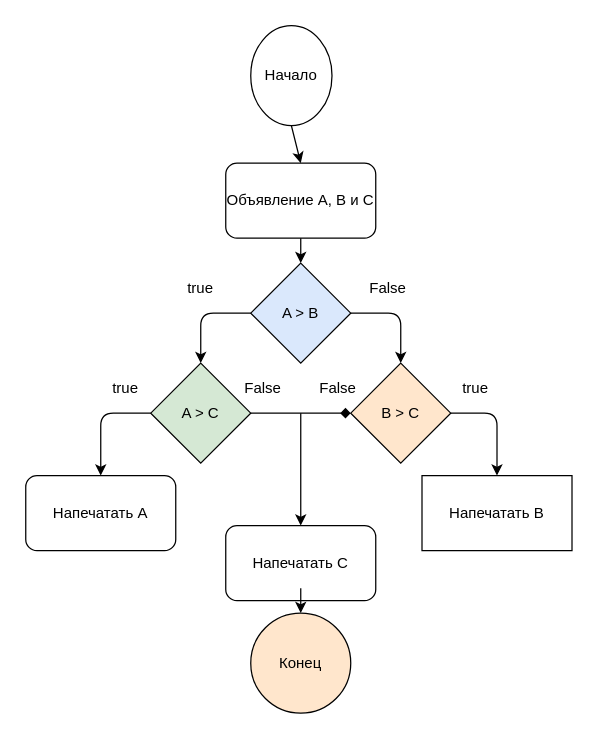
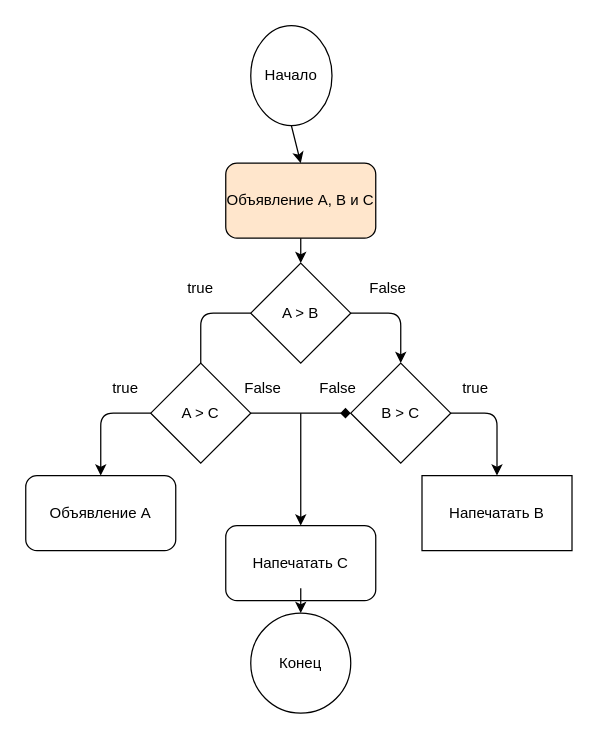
  <mxCell id="0" />
  <mxCell id="1" parent="0" />
  <mxCell id="2" value="Начало" style="ellipse;whiteSpace=wrap;html=1;aspect=fixed;" vertex="1" parent="1"><mxGeometry x="200" y="20" width="65" height="80" as="geometry" /></mxCell>
  <mxCell id="3" value="" style="endArrow=classic;html=1;exitX=0.5;exitY=1;exitDx=0;exitDy=0;" edge="1" parent="1" source="2"><mxGeometry width="50" height="50" relative="1" as="geometry"><mxPoint x="220" y="290" as="sourcePoint" /><mxPoint x="240" y="130" as="targetPoint" /></mxGeometry></mxCell>
- <mxCell id="4" value="Объявление А, B и С" style="rounded=1;whiteSpace=wrap;html=1;" vertex="1" parent="1"><mxGeometry x="180" y="130" width="120" height="60" as="geometry" /></mxCell>
+ <mxCell id="4" value="Объявление А, B и С" style="rounded=1;whiteSpace=wrap;html=1;fillColor=#ffe6cc;" vertex="1" parent="1"><mxGeometry x="180" y="130" width="120" height="60" as="geometry" /></mxCell>
  <mxCell id="5" value="" style="endArrow=classic;html=1;exitX=0.5;exitY=1;exitDx=0;exitDy=0;" edge="1" parent="1" source="4"><mxGeometry width="50" height="50" relative="1" as="geometry"><mxPoint x="220" y="180" as="sourcePoint" /><mxPoint x="240" y="210" as="targetPoint" /></mxGeometry></mxCell>
- <mxCell id="6" value="A &amp;gt; B" style="rhombus;whiteSpace=wrap;html=1;fillColor=#dae8fc;" vertex="1" parent="1"><mxGeometry x="200" y="210" width="80" height="80" as="geometry" /></mxCell>
- <mxCell id="7" value="" style="endArrow=classic;html=1;entryX=0.5;entryY=0;entryDx=0;entryDy=0;exitX=0;exitY=0.5;exitDx=0;exitDy=0;" edge="1" parent="1" source="6" target="9"><mxGeometry width="50" height="50" relative="1" as="geometry"><mxPoint x="160" y="250" as="sourcePoint" /><mxPoint x="160" y="280" as="targetPoint" /><Array as="points"><mxPoint x="160" y="250" /></Array></mxGeometry></mxCell>
+ <mxCell id="6" value="A &amp;gt; B" style="rhombus;whiteSpace=wrap;html=1;" vertex="1" parent="1"><mxGeometry x="200" y="210" width="80" height="80" as="geometry" /></mxCell>
+ <mxCell id="7" value="" style="endArrow=none;html=1;entryX=0.5;entryY=0;entryDx=0;entryDy=0;exitX=0;exitY=0.5;exitDx=0;exitDy=0;" edge="1" parent="1" source="6" target="9"><mxGeometry width="50" height="50" relative="1" as="geometry"><mxPoint x="160" y="250" as="sourcePoint" /><mxPoint x="160" y="280" as="targetPoint" /><Array as="points"><mxPoint x="160" y="250" /></Array></mxGeometry></mxCell>
  <mxCell id="8" value="true" style="text;html=1;strokeColor=none;fillColor=none;align=center;verticalAlign=middle;whiteSpace=wrap;rounded=0;" vertex="1" parent="1"><mxGeometry x="140" y="220" width="40" height="20" as="geometry" /></mxCell>
- <mxCell id="9" value="A &amp;gt; C" style="rhombus;whiteSpace=wrap;html=1;fillColor=#d5e8d4;" vertex="1" parent="1"><mxGeometry x="120" y="290" width="80" height="80" as="geometry" /></mxCell>
- <mxCell id="10" value="Напечатать А" style="rounded=1;whiteSpace=wrap;html=1;" vertex="1" parent="1"><mxGeometry x="20" y="380" width="120" height="60" as="geometry" /></mxCell>
+ <mxCell id="9" value="A &amp;gt; C" style="rhombus;whiteSpace=wrap;html=1;" vertex="1" parent="1"><mxGeometry x="120" y="290" width="80" height="80" as="geometry" /></mxCell>
+ <mxCell id="10" value="Объявление А" style="rounded=1;whiteSpace=wrap;html=1;" vertex="1" parent="1"><mxGeometry x="20" y="380" width="120" height="60" as="geometry" /></mxCell>
  <mxCell id="11" value="False" style="text;html=1;strokeColor=none;fillColor=none;align=center;verticalAlign=middle;whiteSpace=wrap;rounded=0;" vertex="1" parent="1"><mxGeometry x="290" y="220" width="40" height="20" as="geometry" /></mxCell>
- <mxCell id="12" value="B &amp;gt; C" style="rhombus;whiteSpace=wrap;html=1;fillColor=#ffe6cc;" vertex="1" parent="1"><mxGeometry x="280" y="290" width="80" height="80" as="geometry" /></mxCell>
+ <mxCell id="12" value="B &amp;gt; C" style="rhombus;whiteSpace=wrap;html=1;" vertex="1" parent="1"><mxGeometry x="280" y="290" width="80" height="80" as="geometry" /></mxCell>
  <mxCell id="13" value="Напечатать B" style="whiteSpace=wrap;html=1;rounded=0;" vertex="1" parent="1"><mxGeometry x="337" y="380" width="120" height="60" as="geometry" /></mxCell>
  <mxCell id="14" value="true" style="text;html=1;strokeColor=none;fillColor=none;align=center;verticalAlign=middle;whiteSpace=wrap;rounded=0;" vertex="1" parent="1"><mxGeometry x="360" y="300" width="40" height="20" as="geometry" /></mxCell>
  <mxCell id="15" value="" style="endArrow=classic;html=1;exitX=0;exitY=0.5;exitDx=0;exitDy=0;" edge="1" parent="1" source="9"><mxGeometry width="50" height="50" relative="1" as="geometry"><mxPoint x="80" y="330" as="sourcePoint" /><mxPoint x="80" y="380" as="targetPoint" /><Array as="points"><mxPoint x="80" y="330" /></Array></mxGeometry></mxCell>
  <mxCell id="16" value="true" style="text;html=1;strokeColor=none;fillColor=none;align=center;verticalAlign=middle;whiteSpace=wrap;rounded=0;" vertex="1" parent="1"><mxGeometry x="80" y="300" width="40" height="20" as="geometry" /></mxCell>
  <mxCell id="17" value="False" style="text;html=1;strokeColor=none;fillColor=none;align=center;verticalAlign=middle;whiteSpace=wrap;rounded=0;" vertex="1" parent="1"><mxGeometry x="190" y="300" width="40" height="20" as="geometry" /></mxCell>
  <mxCell id="18" value="Напечатать C" style="rounded=1;whiteSpace=wrap;html=1;" vertex="1" parent="1"><mxGeometry x="180" y="420" width="120" height="60" as="geometry" /></mxCell>
- <mxCell id="19" value="Конец" style="ellipse;whiteSpace=wrap;html=1;aspect=fixed;fillColor=#ffe6cc;" vertex="1" parent="1"><mxGeometry x="200" y="490" width="80" height="80" as="geometry" /></mxCell>
+ <mxCell id="19" value="Конец" style="ellipse;whiteSpace=wrap;html=1;aspect=fixed;" vertex="1" parent="1"><mxGeometry x="200" y="490" width="80" height="80" as="geometry" /></mxCell>
  <mxCell id="20" value="False" style="text;html=1;strokeColor=none;fillColor=none;align=center;verticalAlign=middle;whiteSpace=wrap;rounded=0;" vertex="1" parent="1"><mxGeometry x="250" y="300" width="40" height="20" as="geometry" /></mxCell>
  <mxCell id="21" value="" style="endArrow=classic;html=1;" edge="1" parent="1"><mxGeometry width="50" height="50" relative="1" as="geometry"><mxPoint x="240" y="470" as="sourcePoint" /><mxPoint x="240" y="490" as="targetPoint" /></mxGeometry></mxCell>
  <mxCell id="22" value="" style="endArrow=diamond;html=1;exitX=1;exitY=0.5;exitDx=0;exitDy=0;entryX=0;entryY=0.5;entryDx=0;entryDy=0;" edge="1" parent="1" source="9" target="12"><mxGeometry width="50" height="50" relative="1" as="geometry"><mxPoint x="280" y="320" as="sourcePoint" /><mxPoint x="330" y="270" as="targetPoint" /></mxGeometry></mxCell>
  <mxCell id="23" value="" style="endArrow=classic;html=1;entryX=0.5;entryY=0;entryDx=0;entryDy=0;" edge="1" parent="1" target="18"><mxGeometry width="50" height="50" relative="1" as="geometry"><mxPoint x="240" y="330" as="sourcePoint" /><mxPoint x="330" y="270" as="targetPoint" /></mxGeometry></mxCell>
  <mxCell id="24" value="" style="endArrow=classic;html=1;entryX=0.5;entryY=0;entryDx=0;entryDy=0;" edge="1" parent="1" target="13"><mxGeometry width="50" height="50" relative="1" as="geometry"><mxPoint x="360" y="330" as="sourcePoint" /><mxPoint x="330" y="270" as="targetPoint" /><Array as="points"><mxPoint x="360" y="330" /><mxPoint x="397" y="330" /></Array></mxGeometry></mxCell>
  <mxCell id="25" value="" style="endArrow=classic;html=1;entryX=0.5;entryY=0;entryDx=0;entryDy=0;" edge="1" parent="1" target="12"><mxGeometry width="50" height="50" relative="1" as="geometry"><mxPoint x="280" y="250" as="sourcePoint" /><mxPoint x="330" y="200" as="targetPoint" /><Array as="points"><mxPoint x="320" y="250" /></Array></mxGeometry></mxCell>
